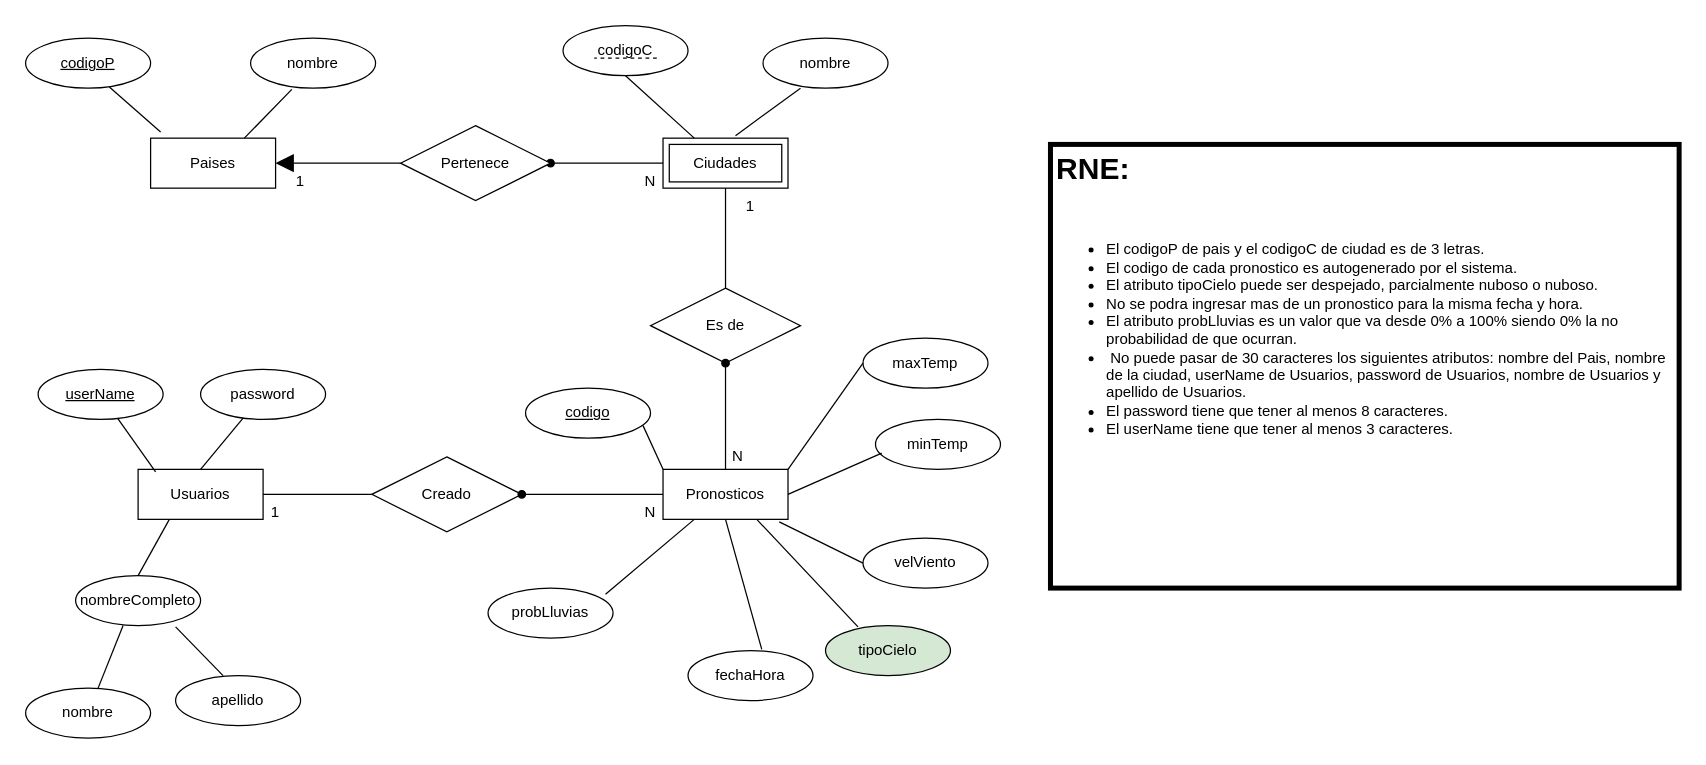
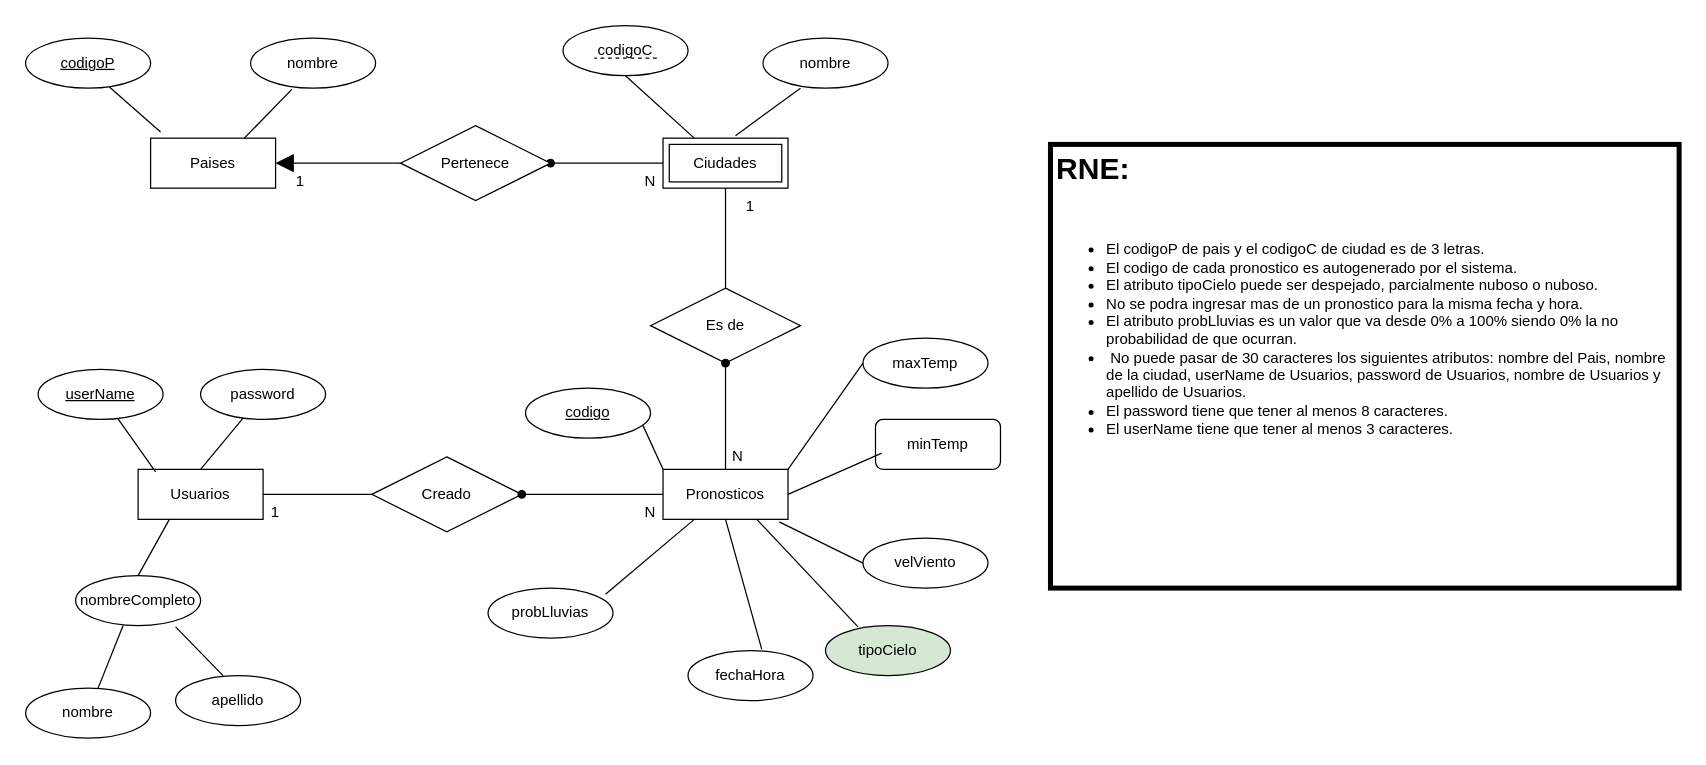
  <mxCell id="0" />
  <mxCell id="1" parent="0" />
  <mxCell id="2" value="Paises" style="whiteSpace=wrap;html=1;align=center;" parent="1" vertex="1"><mxGeometry x="120" y="110" width="100" height="40" as="geometry" /></mxCell>
  <mxCell id="3" value="codigoP" style="ellipse;whiteSpace=wrap;html=1;align=center;fontStyle=4;" parent="1" vertex="1"><mxGeometry x="20" y="30" width="100" height="40" as="geometry" /></mxCell>
  <mxCell id="4" value="nombre" style="ellipse;whiteSpace=wrap;html=1;align=center;" parent="1" vertex="1"><mxGeometry x="200" y="30" width="100" height="40" as="geometry" /></mxCell>
  <mxCell id="5" value="Ciudades" style="shape=ext;margin=3;double=1;whiteSpace=wrap;html=1;align=center;" parent="1" vertex="1"><mxGeometry x="530" y="110" width="100" height="40" as="geometry" /></mxCell>
  <mxCell id="6" value="" style="endArrow=oval;html=1;rounded=0;entryX=1;entryY=0.5;entryDx=0;entryDy=0;endFill=1;exitX=0;exitY=0.5;exitDx=0;exitDy=0;" parent="1" source="5" target="11" edge="1"><mxGeometry relative="1" as="geometry"><mxPoint x="480" y="210" as="sourcePoint" /><mxPoint x="440" y="270" as="targetPoint" /></mxGeometry></mxCell>
  <mxCell id="7" value="nombre" style="ellipse;whiteSpace=wrap;html=1;align=center;" parent="1" vertex="1"><mxGeometry x="610" y="30" width="100" height="40" as="geometry" /></mxCell>
  <mxCell id="8" value="" style="endArrow=none;html=1;rounded=0;exitX=0.3;exitY=1;exitDx=0;exitDy=0;exitPerimeter=0;entryX=0.58;entryY=-0.05;entryDx=0;entryDy=0;entryPerimeter=0;" parent="1" source="7" target="5" edge="1"><mxGeometry relative="1" as="geometry"><mxPoint x="690" y="260" as="sourcePoint" /><mxPoint x="850" y="260" as="targetPoint" /></mxGeometry></mxCell>
  <mxCell id="9" value="" style="endArrow=none;html=1;rounded=0;exitX=0.67;exitY=0.975;exitDx=0;exitDy=0;exitPerimeter=0;entryX=0.08;entryY=-0.125;entryDx=0;entryDy=0;entryPerimeter=0;" parent="1" source="3" target="2" edge="1"><mxGeometry relative="1" as="geometry"><mxPoint x="270" y="120" as="sourcePoint" /><mxPoint x="430" y="120" as="targetPoint" /></mxGeometry></mxCell>
  <mxCell id="10" value="" style="endArrow=none;html=1;rounded=0;exitX=0.75;exitY=0;exitDx=0;exitDy=0;entryX=0.33;entryY=1.025;entryDx=0;entryDy=0;entryPerimeter=0;" parent="1" source="2" target="4" edge="1"><mxGeometry relative="1" as="geometry"><mxPoint x="97" y="79" as="sourcePoint" /><mxPoint x="138" y="115" as="targetPoint" /></mxGeometry></mxCell>
  <mxCell id="11" value="Pertenece" style="shape=rhombus;perimeter=rhombusPerimeter;whiteSpace=wrap;html=1;align=center;" parent="1" vertex="1"><mxGeometry x="320" y="100" width="120" height="60" as="geometry" /></mxCell>
  <mxCell id="12" value="" style="endArrow=block;endFill=1;endSize=12;html=1;rounded=0;exitX=0;exitY=0.5;exitDx=0;exitDy=0;entryX=1;entryY=0.5;entryDx=0;entryDy=0;" parent="1" source="11" target="2" edge="1"><mxGeometry width="160" relative="1" as="geometry"><mxPoint x="250" y="410" as="sourcePoint" /><mxPoint x="410" y="410" as="targetPoint" /></mxGeometry></mxCell>
  <mxCell id="13" value="&lt;div&gt;Pronosticos&lt;/div&gt;" style="whiteSpace=wrap;html=1;align=center;" parent="1" vertex="1"><mxGeometry x="530" y="375" width="100" height="40" as="geometry" /></mxCell>
  <mxCell id="14" value="codigo" style="ellipse;whiteSpace=wrap;html=1;align=center;fontStyle=4;" parent="1" vertex="1"><mxGeometry x="420" y="310" width="100" height="40" as="geometry" /></mxCell>
  <mxCell id="15" value="" style="endArrow=none;endFill=0;endSize=12;html=1;rounded=0;entryX=0.5;entryY=1;entryDx=0;entryDy=0;" parent="1" target="5" edge="1"><mxGeometry width="160" relative="1" as="geometry"><mxPoint x="580" y="230" as="sourcePoint" /><mxPoint x="367" y="340" as="targetPoint" /></mxGeometry></mxCell>
  <mxCell id="16" value="Es de" style="shape=rhombus;perimeter=rhombusPerimeter;whiteSpace=wrap;html=1;align=center;" parent="1" vertex="1"><mxGeometry x="520" y="230" width="120" height="60" as="geometry" /></mxCell>
  <mxCell id="17" value="" style="endArrow=none;html=1;rounded=0;exitX=0.5;exitY=1;exitDx=0;exitDy=0;entryX=0.5;entryY=0;entryDx=0;entryDy=0;startArrow=oval;startFill=1;" parent="1" source="16" target="13" edge="1"><mxGeometry relative="1" as="geometry"><mxPoint x="450" y="140" as="sourcePoint" /><mxPoint x="540" y="140" as="targetPoint" /></mxGeometry></mxCell>
  <mxCell id="18" value="&lt;div&gt;fechaHora&lt;/div&gt;" style="ellipse;whiteSpace=wrap;html=1;align=center;" parent="1" vertex="1"><mxGeometry x="550" y="520" width="100" height="40" as="geometry" /></mxCell>
  <mxCell id="19" value="&lt;div&gt;maxTemp&lt;/div&gt;" style="ellipse;whiteSpace=wrap;html=1;align=center;" parent="1" vertex="1"><mxGeometry x="690" y="270" width="100" height="40" as="geometry" /></mxCell>
- <mxCell id="20" value="&lt;div&gt;minTemp&lt;/div&gt;" style="ellipse;whiteSpace=wrap;html=1;align=center;" parent="1" vertex="1"><mxGeometry x="700" y="335" width="100" height="40" as="geometry" /></mxCell>
+ <mxCell id="20" value="&lt;div&gt;minTemp&lt;/div&gt;" style="whiteSpace=wrap;html=1;align=center;rounded=1;" parent="1" vertex="1"><mxGeometry x="700" y="335" width="100" height="40" as="geometry" /></mxCell>
  <mxCell id="21" value="velViento" style="ellipse;whiteSpace=wrap;html=1;align=center;" parent="1" vertex="1"><mxGeometry x="690" y="430" width="100" height="40" as="geometry" /></mxCell>
  <mxCell id="22" value="tipoCielo" style="ellipse;whiteSpace=wrap;html=1;align=center;fillColor=#d5e8d4;" parent="1" vertex="1"><mxGeometry x="660" y="500" width="100" height="40" as="geometry" /></mxCell>
  <mxCell id="23" value="probLluvias" style="ellipse;whiteSpace=wrap;html=1;align=center;" parent="1" vertex="1"><mxGeometry x="390" y="470" width="100" height="40" as="geometry" /></mxCell>
  <mxCell id="24" value="Usuarios" style="whiteSpace=wrap;html=1;align=center;" parent="1" vertex="1"><mxGeometry x="110" y="375" width="100" height="40" as="geometry" /></mxCell>
  <mxCell id="25" value="&lt;u&gt;userName&lt;/u&gt;" style="ellipse;whiteSpace=wrap;html=1;align=center;" parent="1" vertex="1"><mxGeometry x="30" y="295" width="100" height="40" as="geometry" /></mxCell>
  <mxCell id="26" value="password" style="ellipse;whiteSpace=wrap;html=1;align=center;" parent="1" vertex="1"><mxGeometry x="160" y="295" width="100" height="40" as="geometry" /></mxCell>
  <mxCell id="27" value="&lt;div&gt;nombreCompleto&lt;/div&gt;" style="ellipse;whiteSpace=wrap;html=1;align=center;" parent="1" vertex="1"><mxGeometry x="60" y="460" width="100" height="40" as="geometry" /></mxCell>
  <mxCell id="28" value="Creado" style="shape=rhombus;perimeter=rhombusPerimeter;whiteSpace=wrap;html=1;align=center;" parent="1" vertex="1"><mxGeometry x="297" y="365" width="120" height="60" as="geometry" /></mxCell>
  <mxCell id="29" value="" style="endArrow=none;html=1;rounded=0;exitX=1;exitY=0.5;exitDx=0;exitDy=0;entryX=0;entryY=0.5;entryDx=0;entryDy=0;startArrow=oval;startFill=1;" parent="1" source="28" target="13" edge="1"><mxGeometry relative="1" as="geometry"><mxPoint x="450" y="140" as="sourcePoint" /><mxPoint x="540" y="140" as="targetPoint" /></mxGeometry></mxCell>
  <mxCell id="30" value="" style="endArrow=none;endFill=0;endSize=12;html=1;rounded=0;exitX=0;exitY=0.5;exitDx=0;exitDy=0;entryX=1;entryY=0.5;entryDx=0;entryDy=0;" parent="1" source="28" target="24" edge="1"><mxGeometry width="160" relative="1" as="geometry"><mxPoint x="330" y="140" as="sourcePoint" /><mxPoint x="230" y="140" as="targetPoint" /></mxGeometry></mxCell>
  <mxCell id="31" value="" style="endArrow=none;html=1;rounded=0;exitX=0.14;exitY=0.05;exitDx=0;exitDy=0;exitPerimeter=0;" parent="1" source="24" target="25" edge="1"><mxGeometry relative="1" as="geometry"><mxPoint x="205" y="120" as="sourcePoint" /><mxPoint x="243" y="81" as="targetPoint" /></mxGeometry></mxCell>
  <mxCell id="32" value="" style="endArrow=none;html=1;rounded=0;exitX=0;exitY=0.5;exitDx=0;exitDy=0;entryX=1;entryY=0;entryDx=0;entryDy=0;" parent="1" source="19" target="13" edge="1"><mxGeometry relative="1" as="geometry"><mxPoint x="590" y="300" as="sourcePoint" /><mxPoint x="590" y="385" as="targetPoint" /></mxGeometry></mxCell>
  <mxCell id="33" value="" style="endArrow=none;html=1;rounded=0;exitX=0.05;exitY=0.675;exitDx=0;exitDy=0;entryX=1;entryY=0.5;entryDx=0;entryDy=0;exitPerimeter=0;" parent="1" source="20" target="13" edge="1"><mxGeometry relative="1" as="geometry"><mxPoint x="600" y="310" as="sourcePoint" /><mxPoint x="600" y="395" as="targetPoint" /></mxGeometry></mxCell>
  <mxCell id="34" value="" style="endArrow=none;html=1;rounded=0;exitX=0.93;exitY=1.05;exitDx=0;exitDy=0;entryX=0;entryY=0.5;entryDx=0;entryDy=0;exitPerimeter=0;" parent="1" source="13" target="21" edge="1"><mxGeometry relative="1" as="geometry"><mxPoint x="610" y="320" as="sourcePoint" /><mxPoint x="610" y="405" as="targetPoint" /></mxGeometry></mxCell>
  <mxCell id="35" value="" style="endArrow=none;html=1;rounded=0;exitX=0.94;exitY=0.75;exitDx=0;exitDy=0;entryX=0;entryY=0;entryDx=0;entryDy=0;exitPerimeter=0;" parent="1" source="14" target="13" edge="1"><mxGeometry relative="1" as="geometry"><mxPoint x="620" y="330" as="sourcePoint" /><mxPoint x="620" y="415" as="targetPoint" /></mxGeometry></mxCell>
  <mxCell id="36" value="" style="endArrow=none;html=1;rounded=0;exitX=0.94;exitY=0.125;exitDx=0;exitDy=0;entryX=0.25;entryY=1;entryDx=0;entryDy=0;exitPerimeter=0;" parent="1" source="23" target="13" edge="1"><mxGeometry relative="1" as="geometry"><mxPoint x="630" y="340" as="sourcePoint" /><mxPoint x="630" y="425" as="targetPoint" /></mxGeometry></mxCell>
  <mxCell id="37" value="" style="endArrow=none;html=1;rounded=0;exitX=0.5;exitY=1;exitDx=0;exitDy=0;entryX=0.59;entryY=-0.025;entryDx=0;entryDy=0;entryPerimeter=0;" parent="1" source="13" target="18" edge="1"><mxGeometry relative="1" as="geometry"><mxPoint x="640" y="350" as="sourcePoint" /><mxPoint x="640" y="435" as="targetPoint" /></mxGeometry></mxCell>
  <mxCell id="38" value="" style="endArrow=none;html=1;rounded=0;exitX=0.75;exitY=1;exitDx=0;exitDy=0;entryX=0.26;entryY=0.025;entryDx=0;entryDy=0;entryPerimeter=0;" parent="1" source="13" target="22" edge="1"><mxGeometry relative="1" as="geometry"><mxPoint x="650" y="360" as="sourcePoint" /><mxPoint x="650" y="445" as="targetPoint" /></mxGeometry></mxCell>
  <mxCell id="39" value="nombre" style="ellipse;whiteSpace=wrap;html=1;align=center;" parent="1" vertex="1"><mxGeometry x="20" y="550" width="100" height="40" as="geometry" /></mxCell>
  <mxCell id="40" value="apellido" style="ellipse;whiteSpace=wrap;html=1;align=center;" parent="1" vertex="1"><mxGeometry x="140" y="540" width="100" height="40" as="geometry" /></mxCell>
  <mxCell id="41" value="" style="endArrow=none;html=1;rounded=0;exitX=0.5;exitY=0;exitDx=0;exitDy=0;entryX=0.34;entryY=0.975;entryDx=0;entryDy=0;entryPerimeter=0;" parent="1" source="24" target="26" edge="1"><mxGeometry relative="1" as="geometry"><mxPoint x="134" y="387" as="sourcePoint" /><mxPoint x="103.654" y="344.24" as="targetPoint" /></mxGeometry></mxCell>
  <mxCell id="42" value="" style="endArrow=none;html=1;rounded=0;exitX=0.25;exitY=1;exitDx=0;exitDy=0;entryX=0.5;entryY=0;entryDx=0;entryDy=0;" parent="1" source="24" target="27" edge="1"><mxGeometry relative="1" as="geometry"><mxPoint x="144" y="397" as="sourcePoint" /><mxPoint x="113.654" y="354.24" as="targetPoint" /></mxGeometry></mxCell>
  <mxCell id="43" value="" style="endArrow=none;html=1;rounded=0;exitX=0.38;exitY=0;exitDx=0;exitDy=0;exitPerimeter=0;entryX=0.8;entryY=1.025;entryDx=0;entryDy=0;entryPerimeter=0;" parent="1" source="40" target="27" edge="1"><mxGeometry relative="1" as="geometry"><mxPoint x="154" y="407" as="sourcePoint" /><mxPoint x="123.654" y="364.24" as="targetPoint" /></mxGeometry></mxCell>
  <mxCell id="44" value="" style="endArrow=none;html=1;rounded=0;entryX=0.38;entryY=1;entryDx=0;entryDy=0;entryPerimeter=0;" parent="1" source="39" target="27" edge="1"><mxGeometry relative="1" as="geometry"><mxPoint x="164" y="417" as="sourcePoint" /><mxPoint x="133.654" y="374.24" as="targetPoint" /></mxGeometry></mxCell>
  <mxCell id="45" value="codigoC" style="ellipse;whiteSpace=wrap;html=1;align=center;fontStyle=0;" parent="1" vertex="1"><mxGeometry x="450" y="20" width="100" height="40" as="geometry" /></mxCell>
  <mxCell id="46" value="" style="endArrow=none;html=1;rounded=0;exitX=0.25;exitY=0;exitDx=0;exitDy=0;entryX=0.5;entryY=1;entryDx=0;entryDy=0;" parent="1" source="5" target="45" edge="1"><mxGeometry relative="1" as="geometry"><mxPoint x="650" y="80" as="sourcePoint" /><mxPoint x="598" y="118" as="targetPoint" /></mxGeometry></mxCell>
  <mxCell id="47" value="1" style="text;html=1;strokeColor=none;fillColor=none;align=center;verticalAlign=middle;whiteSpace=wrap;rounded=0;" parent="1" vertex="1"><mxGeometry x="570" y="150" width="60" height="30" as="geometry" /></mxCell>
  <mxCell id="48" value="N" style="text;html=1;strokeColor=none;fillColor=none;align=center;verticalAlign=middle;whiteSpace=wrap;rounded=0;" parent="1" vertex="1"><mxGeometry x="490" y="130" width="60" height="30" as="geometry" /></mxCell>
  <mxCell id="49" value="1" style="text;html=1;strokeColor=none;fillColor=none;align=center;verticalAlign=middle;whiteSpace=wrap;rounded=0;" parent="1" vertex="1"><mxGeometry x="210" y="130" width="60" height="30" as="geometry" /></mxCell>
  <mxCell id="50" value="N" style="text;html=1;strokeColor=none;fillColor=none;align=center;verticalAlign=middle;whiteSpace=wrap;rounded=0;" parent="1" vertex="1"><mxGeometry x="490" y="395" width="60" height="30" as="geometry" /></mxCell>
  <mxCell id="51" value="1" style="text;html=1;strokeColor=none;fillColor=none;align=center;verticalAlign=middle;whiteSpace=wrap;rounded=0;" parent="1" vertex="1"><mxGeometry x="190" y="395" width="60" height="30" as="geometry" /></mxCell>
  <mxCell id="52" value="N" style="text;html=1;strokeColor=none;fillColor=none;align=center;verticalAlign=middle;whiteSpace=wrap;rounded=0;" parent="1" vertex="1"><mxGeometry x="560" y="350" width="60" height="30" as="geometry" /></mxCell>
  <mxCell id="53" value="" style="endArrow=none;dashed=1;html=1;rounded=0;" parent="1" edge="1"><mxGeometry width="50" height="50" relative="1" as="geometry"><mxPoint x="525" y="46" as="sourcePoint" /><mxPoint x="475" y="46" as="targetPoint" /></mxGeometry></mxCell>
  <mxCell id="54" value="&lt;h1&gt;RNE:&lt;/h1&gt;&lt;p&gt;&lt;br&gt;&lt;/p&gt;&lt;ul&gt;&lt;li&gt;El codigoP de pais y el codigoC de ciudad es de 3 letras.&lt;/li&gt;&lt;li&gt;El codigo de cada pronostico es autogenerado por el sistema.&lt;/li&gt;&lt;li&gt;El atributo tipoCielo puede ser despejado, parcialmente nuboso o nuboso.&lt;/li&gt;&lt;li&gt;No se podra ingresar mas de un pronostico para la misma fecha y hora.&lt;/li&gt;&lt;li&gt;El atributo probLluvias es un valor que va desde 0% a 100% siendo 0% la no probabilidad de que ocurran.&lt;/li&gt;&lt;li&gt;&amp;nbsp;No puede pasar de 30 caracteres los siguientes atributos: nombre del Pais, nombre de la ciudad, userName de Usuarios, password de Usuarios, nombre de Usuarios y apellido de Usuarios.&lt;/li&gt;&lt;li&gt;El password tiene que tener al menos 8 caracteres.&lt;/li&gt;&lt;li&gt;El userName tiene que tener al menos 3 caracteres.&lt;/li&gt;&lt;/ul&gt;&lt;div&gt;&lt;br&gt;&lt;/div&gt;&lt;div&gt;&lt;br&gt;&lt;/div&gt;" style="text;html=1;strokeColor=default;fillColor=none;spacing=5;spacingTop=-20;whiteSpace=wrap;overflow=hidden;rounded=0;strokeWidth=4;" parent="1" vertex="1"><mxGeometry x="840" y="115" width="503" height="355" as="geometry" /></mxCell>
